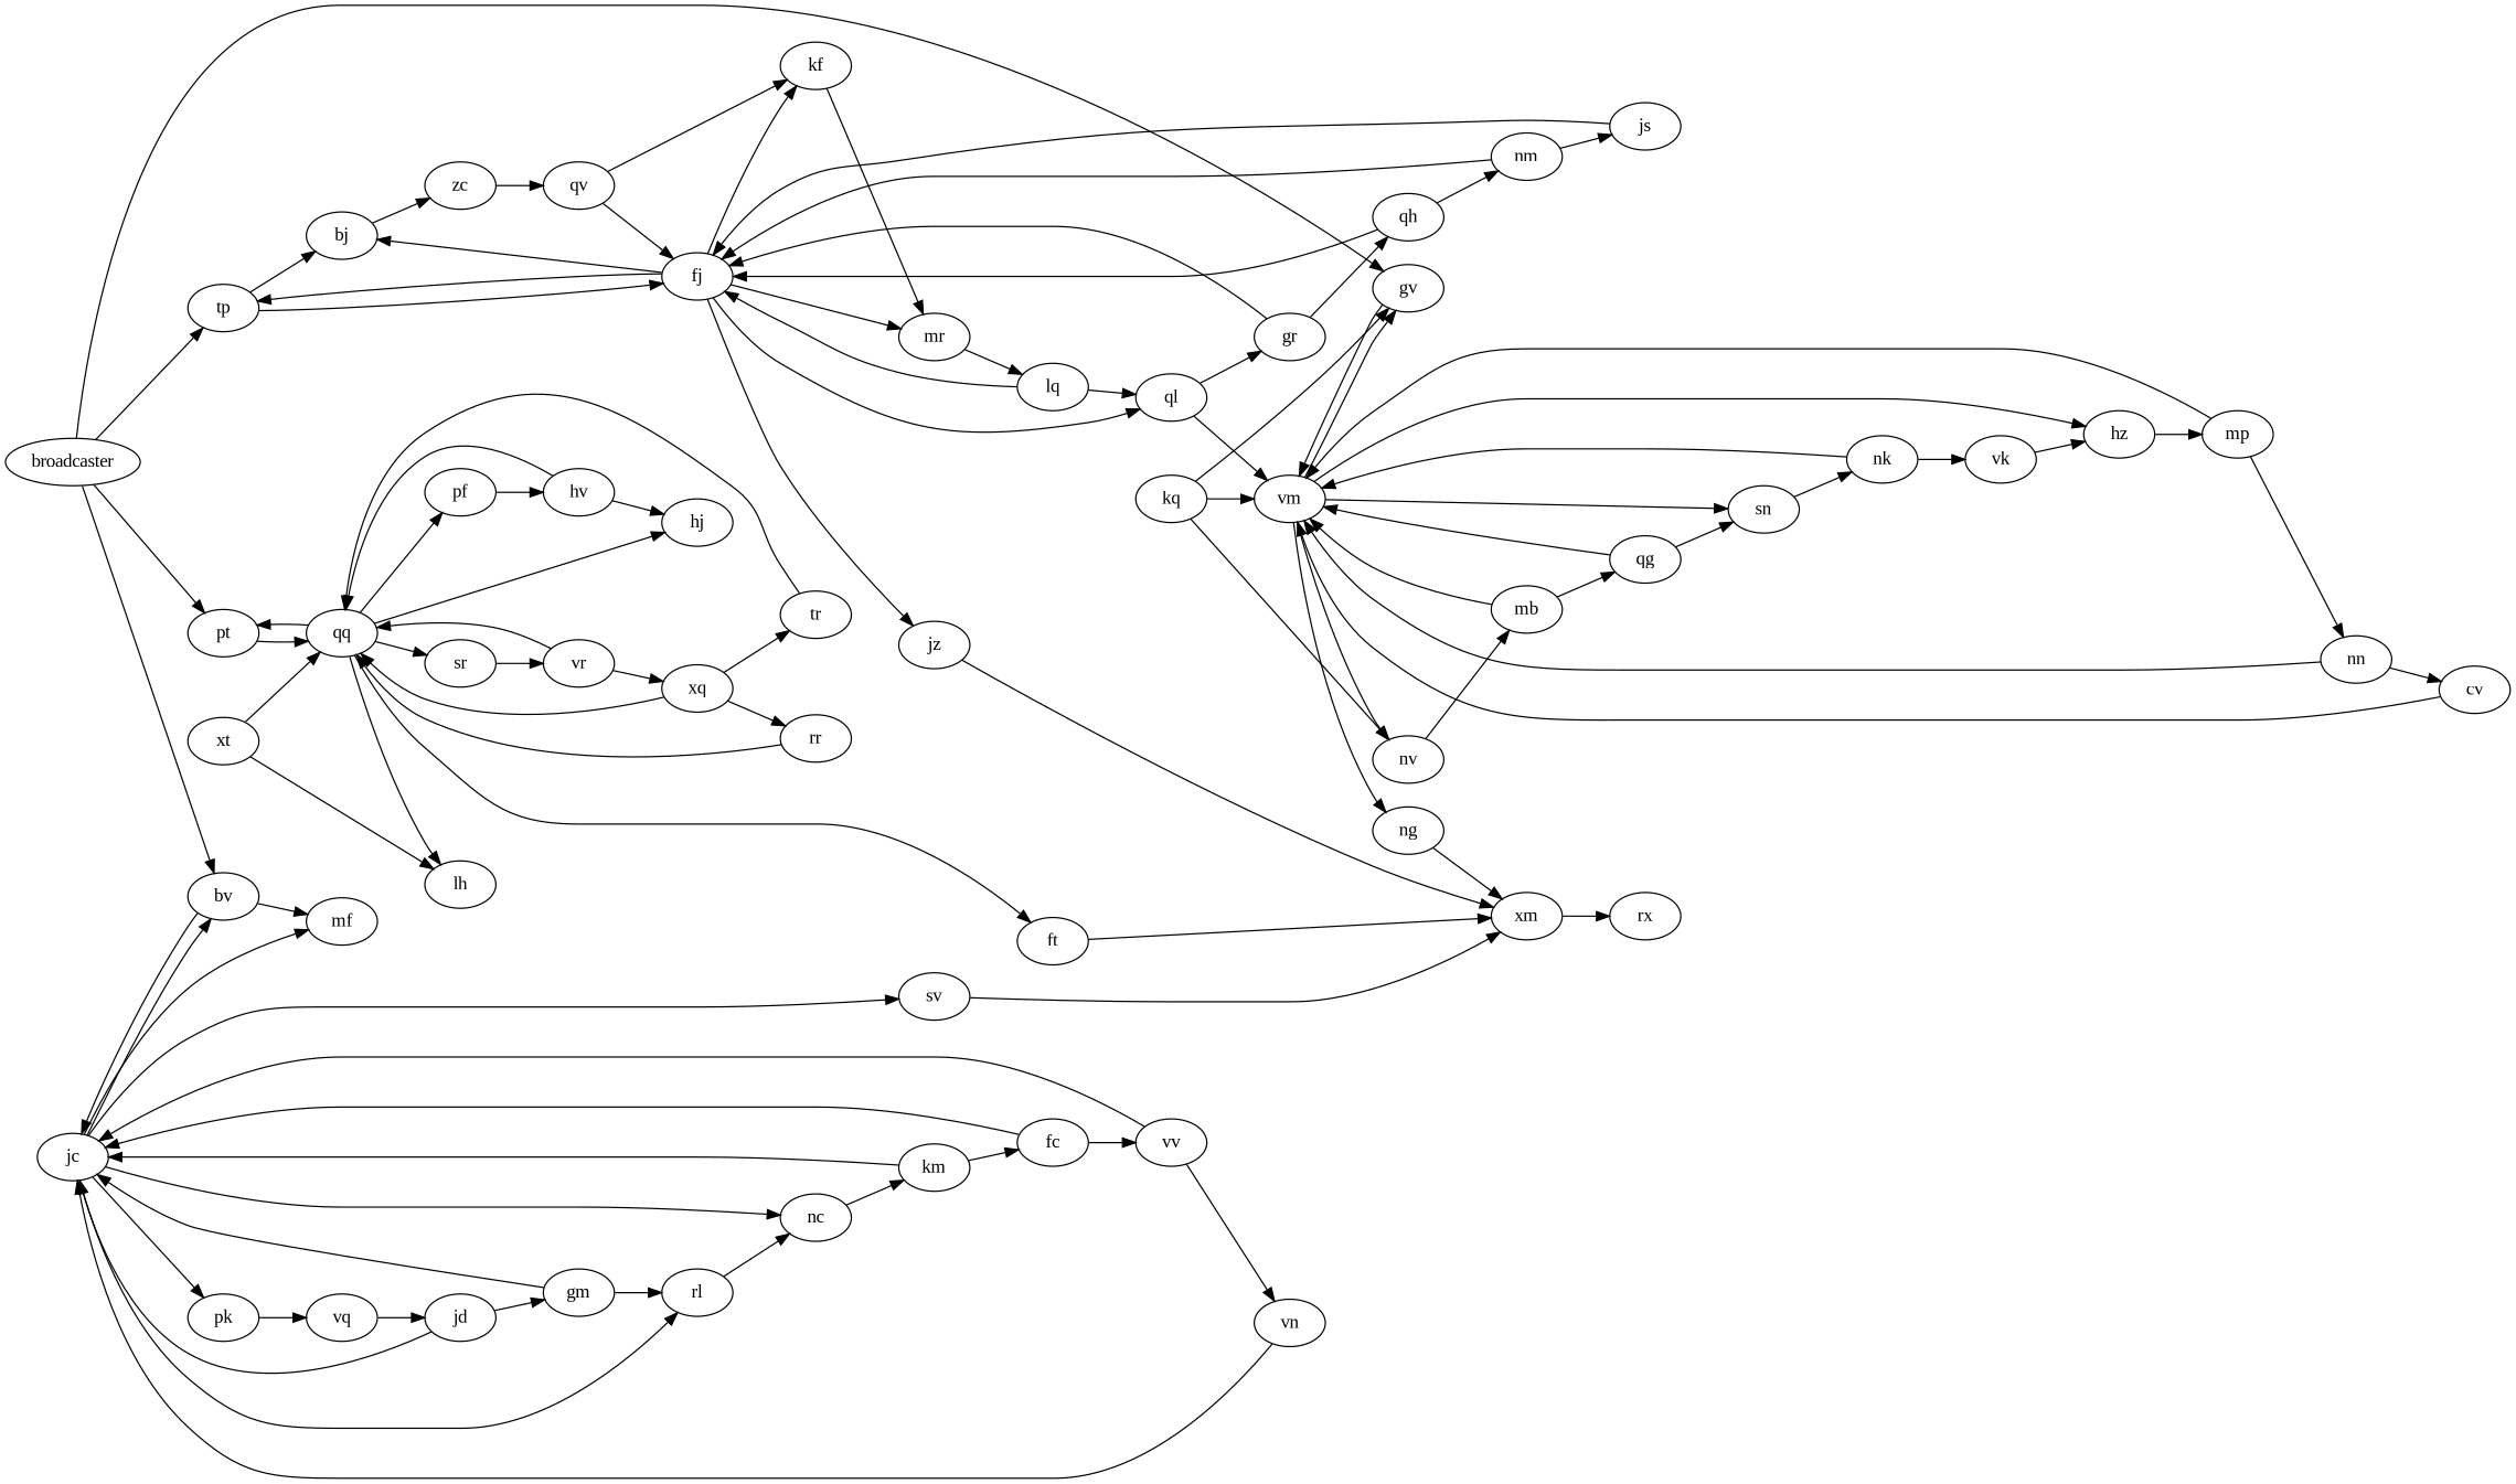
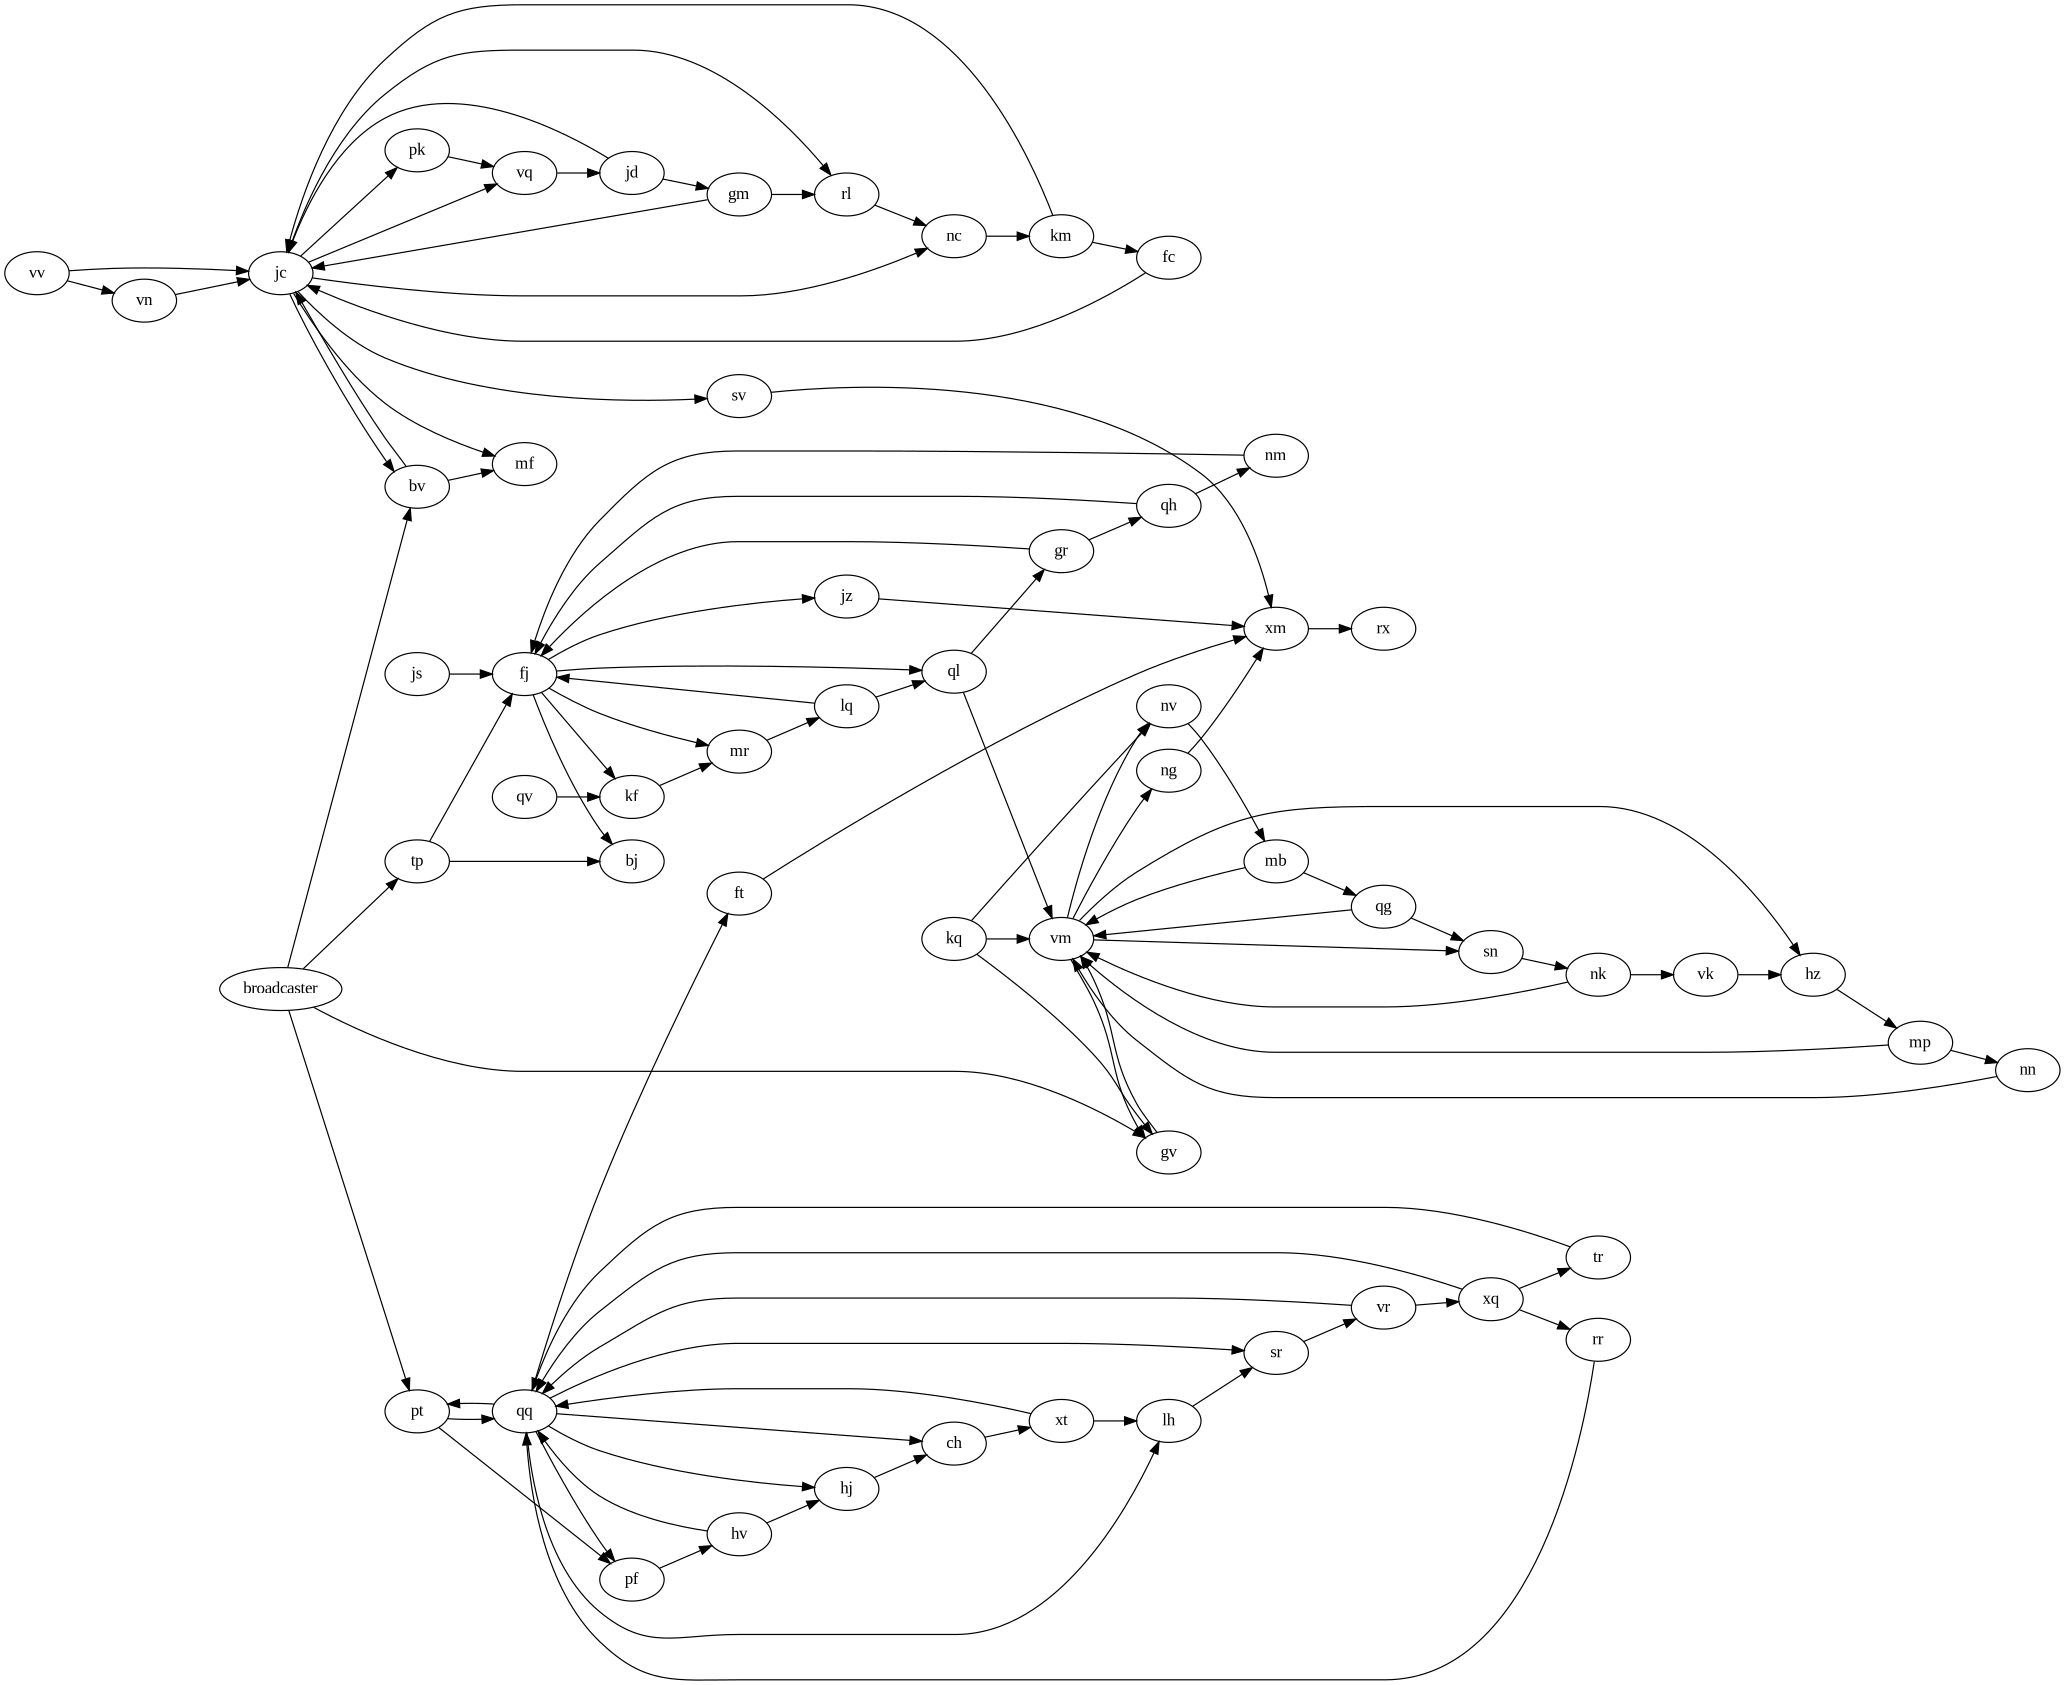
  digraph {
    fontname="Liberation Serif"
    rankdir=LR
    node [fontname="Liberation Serif"]
    edge [fontname="Liberation Serif"]
    jc
    vq
    mf
    bv
    pk
    nc
    sv
    rl
    jd
    km
    xm
    gm
    fc
    rx
    bj
-   zc
    qv
    fj
    jz
    mr
    tp
    ql
    kf
    vv
    vn
    vr
    xq
    qq
    rr
    tr
    ft
    pt
    pf
    sr
    lh
    hj
+   ch
    hv
    xt
    lq
    gr
    vm
    qh
    sn
    nk
    vk
    gv
    nv
    ng
    hz
    mp
    nn
-   cv
    mb
    broadcaster
    kq
    nm
    js
    qg
+   jc -> vq
    jc -> mf
    jc -> bv
    jc -> pk
    jc -> nc
    jc -> sv
    jc -> rl
    vq -> jd
    bv -> jc
    bv -> mf
    pk -> vq
    nc -> km
    sv -> xm
    rl -> nc
    jd -> jc
    jd -> gm
    km -> jc
    km -> fc
    xm -> rx
    gm -> jc
    gm -> rl
    fc -> jc
-   fc -> vv
-   bj -> zc
-   zc -> qv
-   qv -> fj
    qv -> kf
    fj -> bj
    fj -> jz
    fj -> mr
-   fj -> tp
    fj -> ql
    fj -> kf
    jz -> xm
    mr -> lq
    tp -> bj
    tp -> fj
    ql -> gr
    ql -> vm
    kf -> mr
    vv -> jc
    vv -> vn
    vn -> jc
    vr -> xq
    vr -> qq
    xq -> qq
    xq -> rr
    xq -> tr
    qq -> ft
    qq -> pt
    qq -> pf
    qq -> sr
    qq -> lh
    qq -> hj
+   qq -> ch
    rr -> qq
    tr -> qq
    ft -> xm
    pt -> qq
+   pt -> pf
    pf -> hv
    sr -> vr
+   lh -> sr
+   hj -> ch
+   ch -> xt
    hv -> qq
    hv -> hj
    xt -> qq
    xt -> lh
    lq -> fj
    lq -> ql
    gr -> fj
    gr -> qh
    vm -> sn
    vm -> gv
    vm -> nv
    vm -> ng
    vm -> hz
    qh -> fj
    qh -> nm
    sn -> nk
    nk -> vm
    nk -> vk
    vk -> hz
    gv -> vm
    nv -> mb
    ng -> xm
    hz -> mp
    mp -> vm
    mp -> nn
    nn -> vm
-   nn -> cv
-   cv -> vm
    mb -> vm
    mb -> qg
    broadcaster -> bv
    broadcaster -> tp
    broadcaster -> pt
    broadcaster -> gv
    kq -> vm
    kq -> gv
    kq -> nv
    nm -> fj
-   nm -> js
    js -> fj
    qg -> vm
    qg -> sn
  }
